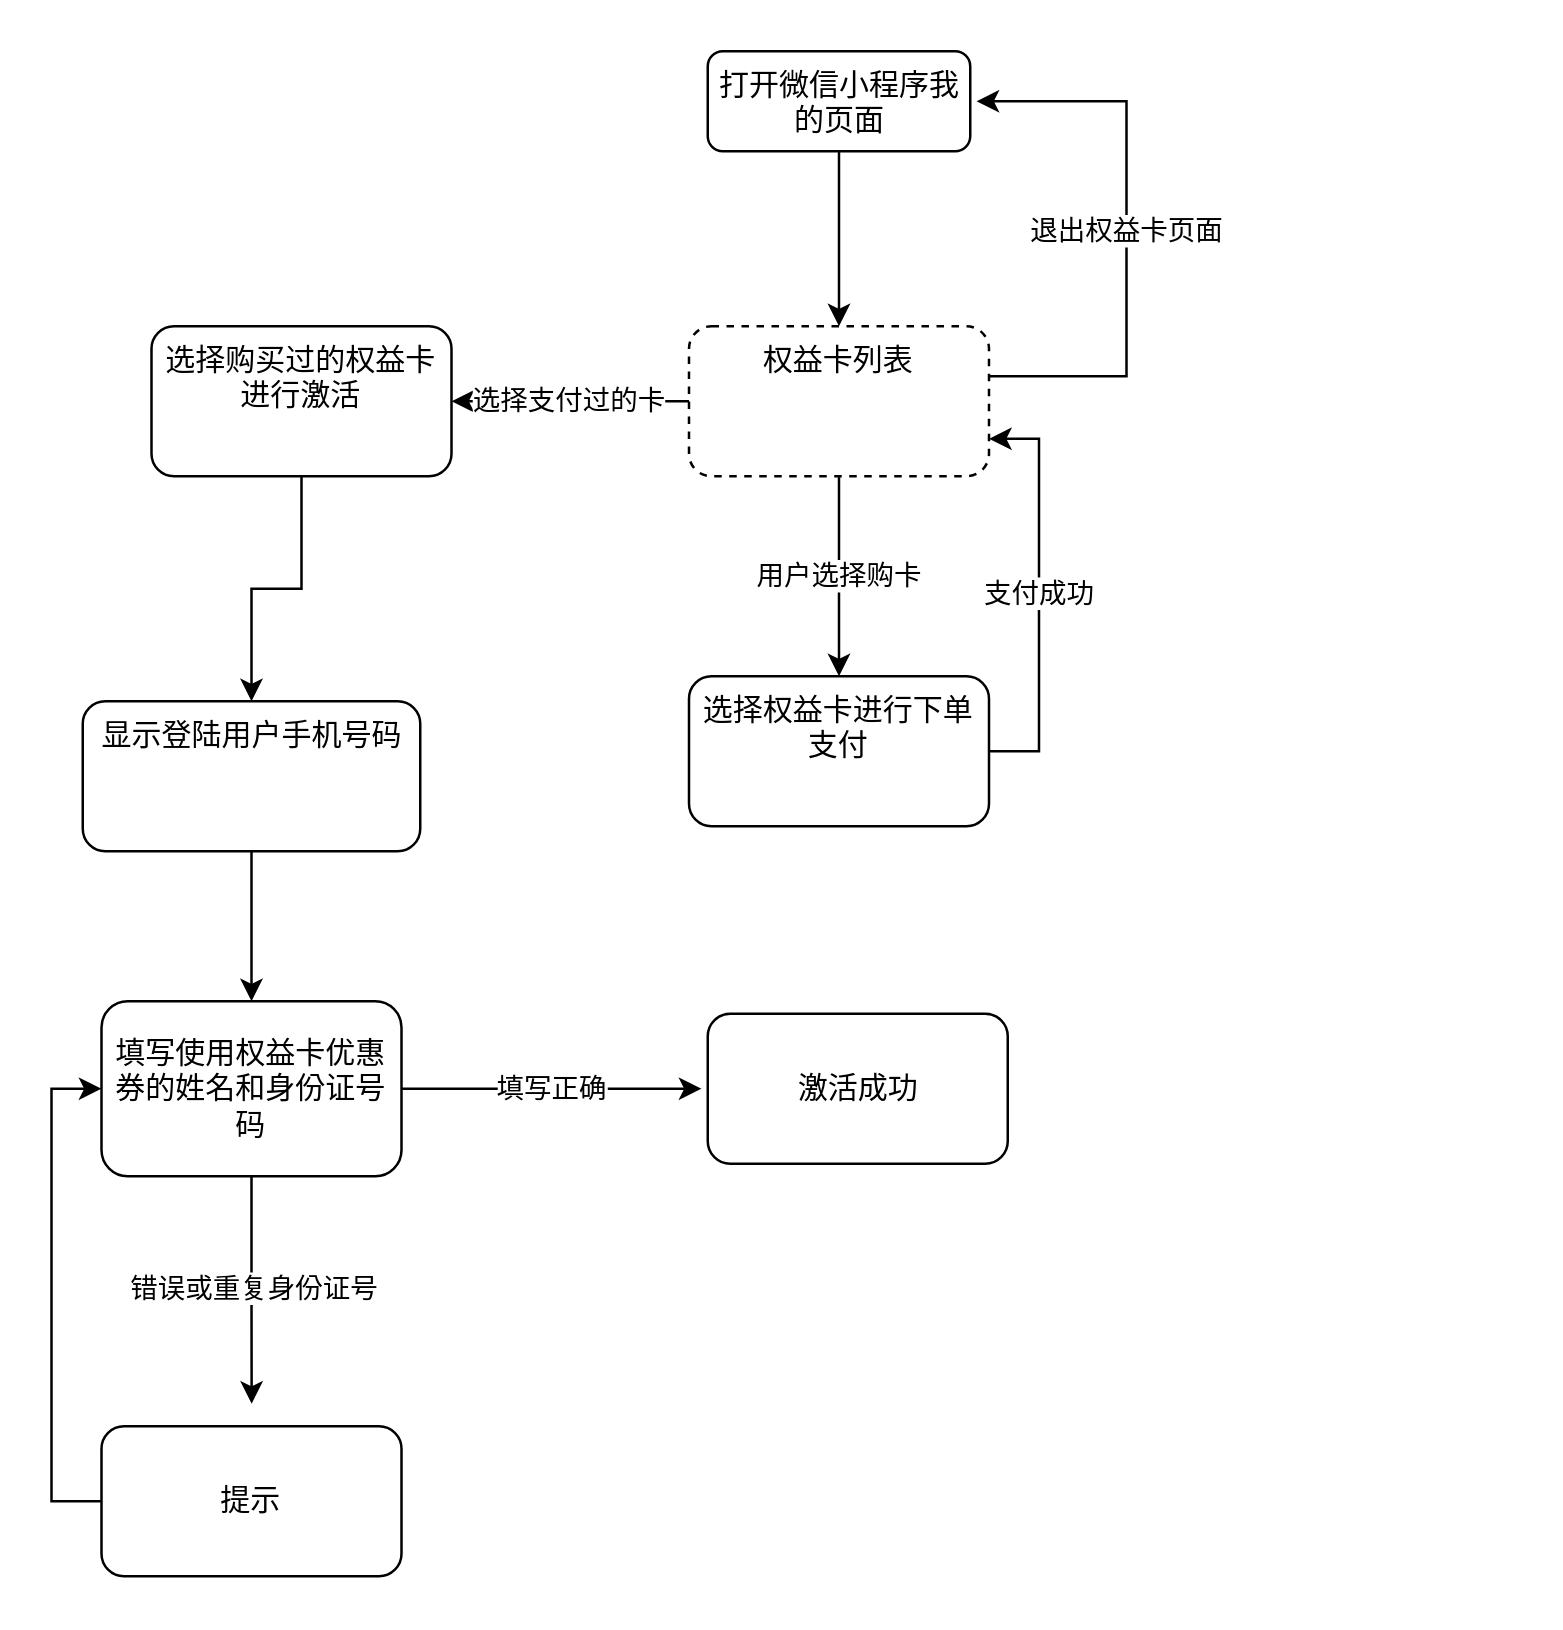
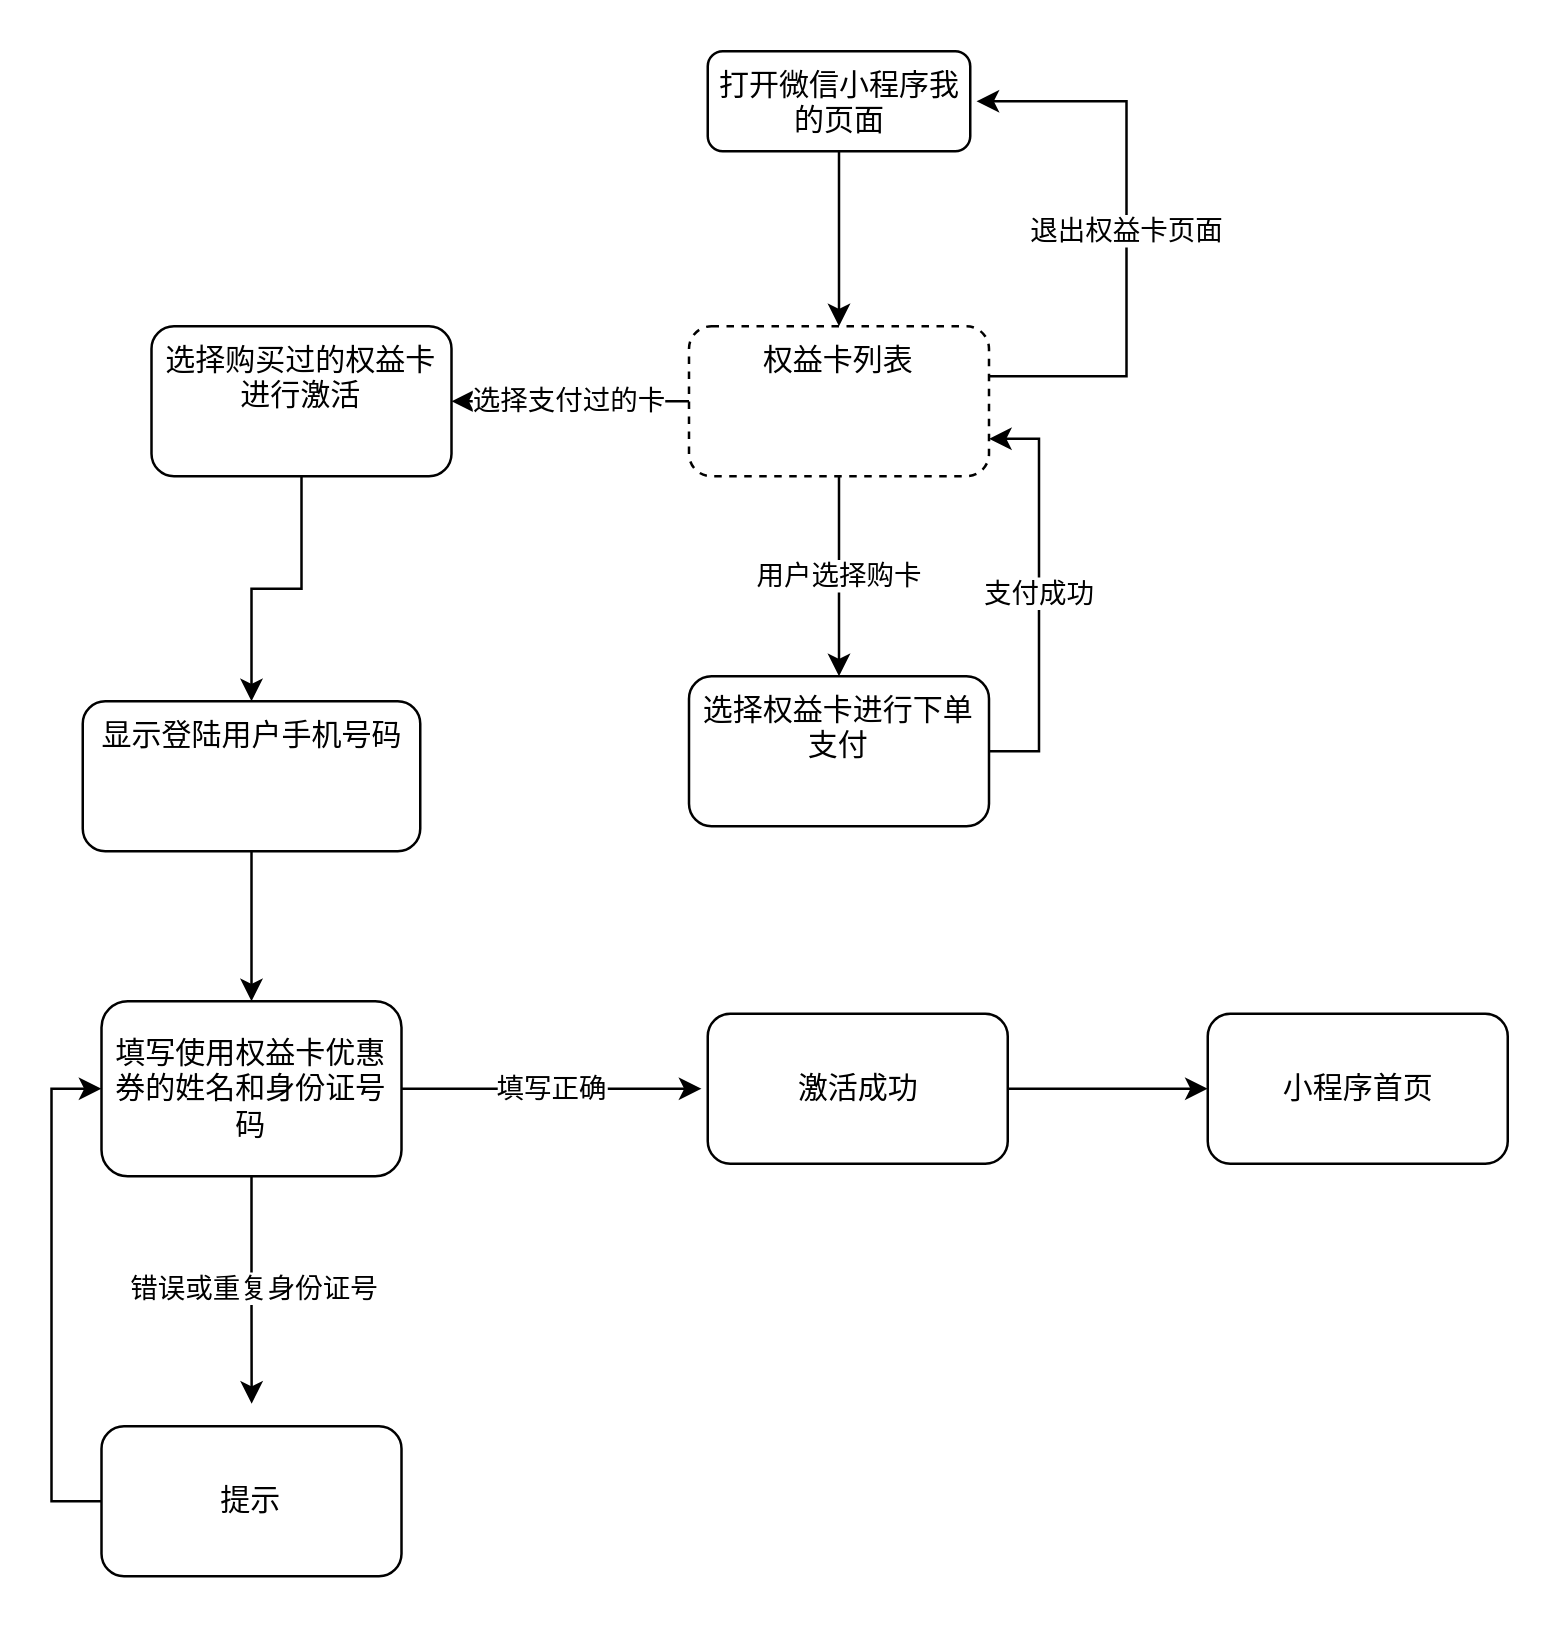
  <mxCell id="0" />
  <mxCell id="1" parent="0" />
  <mxCell id="2" value="" style="edgeStyle=orthogonalEdgeStyle;rounded=0;orthogonalLoop=1;jettySize=auto;html=1;" edge="1" parent="1" source="3" target="7"><mxGeometry relative="1" as="geometry" /></mxCell>
  <mxCell id="3" value="打开微信小程序我的页面" style="rounded=1;whiteSpace=wrap;html=1;verticalAlign=top;" vertex="1" parent="1"><mxGeometry x="282.5" y="20" width="105" height="40" as="geometry" /></mxCell>
  <mxCell id="4" value="用户选择购卡" style="edgeStyle=orthogonalEdgeStyle;rounded=0;orthogonalLoop=1;jettySize=auto;html=1;" edge="1" parent="1" source="7" target="9"><mxGeometry relative="1" as="geometry" /></mxCell>
  <mxCell id="5" value="选择支付过的卡" style="edgeStyle=orthogonalEdgeStyle;rounded=0;orthogonalLoop=1;jettySize=auto;html=1;" edge="1" parent="1" source="7" target="11"><mxGeometry relative="1" as="geometry" /></mxCell>
  <mxCell id="6" value="退出权益卡页面" style="edgeStyle=orthogonalEdgeStyle;rounded=0;orthogonalLoop=1;jettySize=auto;html=1;" edge="1" parent="1" source="7"><mxGeometry x="0.004" relative="1" as="geometry"><mxPoint x="390" y="40" as="targetPoint" /><Array as="points"><mxPoint x="450" y="150" /><mxPoint x="450" y="40" /></Array><mxPoint as="offset" /></mxGeometry></mxCell>
  <mxCell id="7" value="权益卡列表" style="whiteSpace=wrap;html=1;verticalAlign=top;rounded=1;dashed=1;" vertex="1" parent="1"><mxGeometry x="275" y="130" width="120" height="60" as="geometry" /></mxCell>
  <mxCell id="8" value="支付成功" style="edgeStyle=orthogonalEdgeStyle;rounded=0;orthogonalLoop=1;jettySize=auto;html=1;entryX=1;entryY=0.75;entryDx=0;entryDy=0;" edge="1" parent="1" source="9" target="7"><mxGeometry relative="1" as="geometry"><Array as="points"><mxPoint x="415" y="300" /><mxPoint x="415" y="175" /></Array></mxGeometry></mxCell>
  <mxCell id="9" value="选择权益卡进行下单支付" style="whiteSpace=wrap;html=1;verticalAlign=top;rounded=1;" vertex="1" parent="1"><mxGeometry x="275" y="270" width="120" height="60" as="geometry" /></mxCell>
  <mxCell id="10" value="" style="edgeStyle=orthogonalEdgeStyle;rounded=0;orthogonalLoop=1;jettySize=auto;html=1;" edge="1" parent="1" source="11" target="13"><mxGeometry relative="1" as="geometry" /></mxCell>
  <mxCell id="11" value="选择购买过的权益卡进行激活" style="whiteSpace=wrap;html=1;verticalAlign=top;rounded=1;" vertex="1" parent="1"><mxGeometry x="60" y="130" width="120" height="60" as="geometry" /></mxCell>
  <mxCell id="12" style="edgeStyle=orthogonalEdgeStyle;rounded=0;orthogonalLoop=1;jettySize=auto;html=1;entryX=0.5;entryY=0;entryDx=0;entryDy=0;" edge="1" parent="1" source="13" target="18"><mxGeometry relative="1" as="geometry" /></mxCell>
  <mxCell id="13" value="显示登陆用户手机号码" style="whiteSpace=wrap;html=1;verticalAlign=top;rounded=1;" vertex="1" parent="1"><mxGeometry x="32.5" y="280" width="135" height="60" as="geometry" /></mxCell>
+ <mxCell id="14" value="" style="edgeStyle=orthogonalEdgeStyle;rounded=0;orthogonalLoop=1;jettySize=auto;html=1;" edge="1" parent="1" source="15" target="21"><mxGeometry relative="1" as="geometry" /></mxCell>
  <mxCell id="15" value="激活成功" style="rounded=1;whiteSpace=wrap;html=1;" vertex="1" parent="1"><mxGeometry x="282.5" y="405" width="120" height="60" as="geometry" /></mxCell>
  <mxCell id="16" value="错误或重复身份证号" style="edgeStyle=orthogonalEdgeStyle;rounded=0;orthogonalLoop=1;jettySize=auto;html=1;entryX=0.438;entryY=0.017;entryDx=0;entryDy=0;entryPerimeter=0;" edge="1" parent="1" source="18"><mxGeometry relative="1" as="geometry"><mxPoint x="100.06" y="561.02" as="targetPoint" /></mxGeometry></mxCell>
  <mxCell id="17" value="填写正确" style="edgeStyle=orthogonalEdgeStyle;rounded=0;orthogonalLoop=1;jettySize=auto;html=1;" edge="1" parent="1"><mxGeometry relative="1" as="geometry"><mxPoint x="280" y="435" as="targetPoint" /><mxPoint x="160" y="435" as="sourcePoint" /><mxPoint as="offset" /></mxGeometry></mxCell>
  <mxCell id="18" value="填写使用权益卡优惠券的姓名和身份证号码" style="rounded=1;whiteSpace=wrap;html=1;" vertex="1" parent="1"><mxGeometry x="40" y="400" width="120" height="70" as="geometry" /></mxCell>
  <mxCell id="19" style="edgeStyle=orthogonalEdgeStyle;rounded=0;orthogonalLoop=1;jettySize=auto;html=1;entryX=0;entryY=0.5;entryDx=0;entryDy=0;" edge="1" parent="1" source="20" target="18"><mxGeometry relative="1" as="geometry"><Array as="points"><mxPoint x="20" y="600" /><mxPoint x="20" y="435" /></Array></mxGeometry></mxCell>
  <mxCell id="20" value="提示" style="rounded=1;whiteSpace=wrap;html=1;" vertex="1" parent="1"><mxGeometry x="40" y="570" width="120" height="60" as="geometry" /></mxCell>
+ <mxCell id="21" value="小程序首页" style="whiteSpace=wrap;html=1;rounded=1;" vertex="1" parent="1"><mxGeometry x="482.5" y="405" width="120" height="60" as="geometry" /></mxCell>
